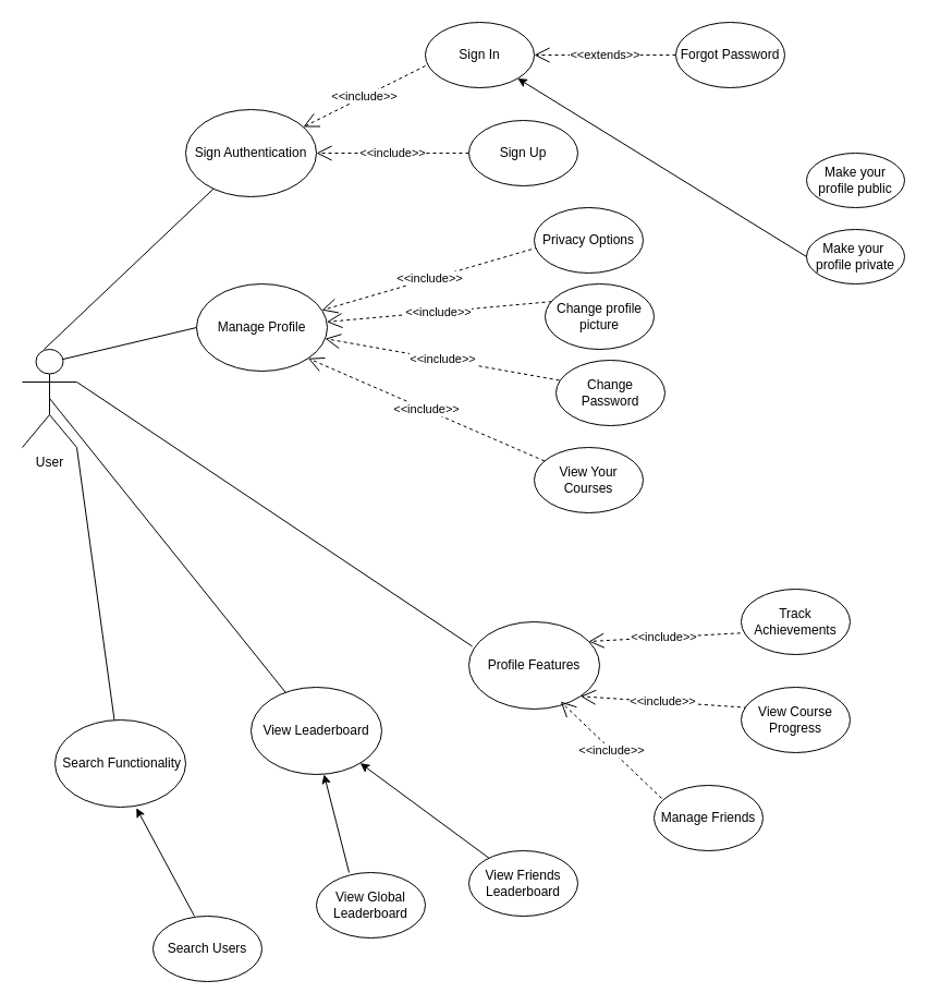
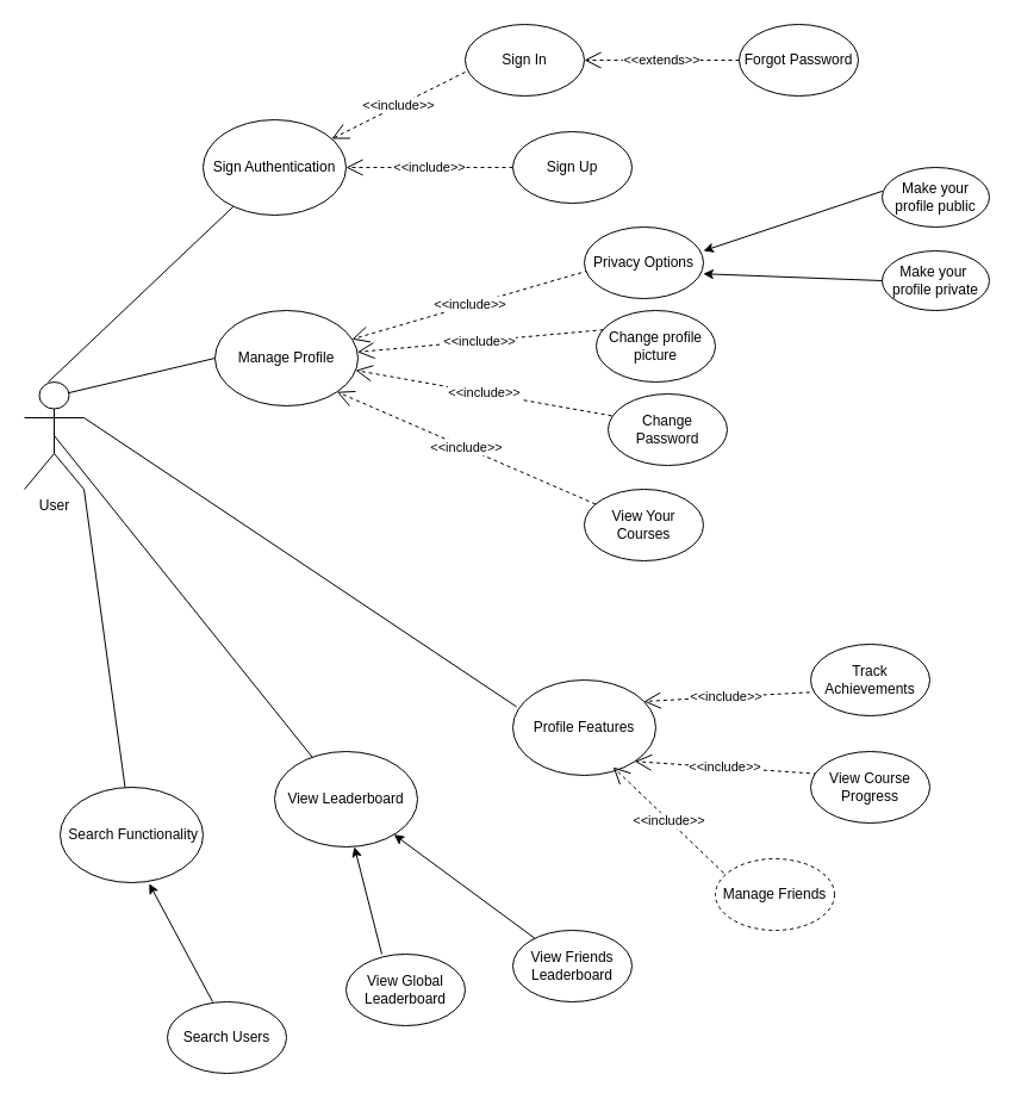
  <mxCell id="0" />
  <mxCell id="1" parent="0" />
  <mxCell id="2" value="User" style="shape=umlActor;verticalLabelPosition=bottom;verticalAlign=top;html=1;outlineConnect=0;" vertex="1" parent="1"><mxGeometry x="20" y="320" width="50" height="90" as="geometry" /></mxCell>
  <mxCell id="3" value="" style="endArrow=none;html=1;rounded=0;" edge="1" parent="1" target="4"><mxGeometry width="50" height="50" relative="1" as="geometry"><mxPoint x="40" y="320" as="sourcePoint" /><mxPoint x="180" y="150" as="targetPoint" /></mxGeometry></mxCell>
  <mxCell id="4" value="Sign Authentication" style="ellipse;whiteSpace=wrap;html=1;" vertex="1" parent="1"><mxGeometry x="170" y="100" width="120" height="80" as="geometry" /></mxCell>
  <mxCell id="5" value="Manage Profile" style="ellipse;whiteSpace=wrap;html=1;" vertex="1" parent="1"><mxGeometry x="180" y="260" width="120" height="80" as="geometry" /></mxCell>
  <mxCell id="6" value="" style="endArrow=none;html=1;rounded=0;entryX=0;entryY=0.5;entryDx=0;entryDy=0;exitX=0.75;exitY=0.1;exitDx=0;exitDy=0;exitPerimeter=0;" edge="1" parent="1" source="2" target="5"><mxGeometry width="50" height="50" relative="1" as="geometry"><mxPoint x="90" y="330" as="sourcePoint" /><mxPoint x="140" y="280" as="targetPoint" /><Array as="points" /></mxGeometry></mxCell>
  <mxCell id="7" value="Profile Features" style="ellipse;whiteSpace=wrap;html=1;" vertex="1" parent="1"><mxGeometry x="430" y="570" width="120" height="80" as="geometry" /></mxCell>
  <mxCell id="8" value="" style="endArrow=none;html=1;rounded=0;exitX=1;exitY=0.333;exitDx=0;exitDy=0;exitPerimeter=0;entryX=0.026;entryY=0.281;entryDx=0;entryDy=0;entryPerimeter=0;" edge="1" parent="1" source="2" target="7"><mxGeometry width="50" height="50" relative="1" as="geometry"><mxPoint x="90" y="360" as="sourcePoint" /><mxPoint x="140" y="310" as="targetPoint" /></mxGeometry></mxCell>
  <mxCell id="9" value="View Leaderboard" style="ellipse;whiteSpace=wrap;html=1;" vertex="1" parent="1"><mxGeometry x="230" y="630" width="120" height="80" as="geometry" /></mxCell>
  <mxCell id="10" value="" style="endArrow=none;html=1;rounded=0;exitX=0.5;exitY=0.5;exitDx=0;exitDy=0;exitPerimeter=0;" edge="1" parent="1" source="2" target="9"><mxGeometry width="50" height="50" relative="1" as="geometry"><mxPoint x="90" y="450" as="sourcePoint" /><mxPoint x="140" y="400" as="targetPoint" /></mxGeometry></mxCell>
  <mxCell id="11" value="&amp;nbsp;Search Functionality" style="ellipse;whiteSpace=wrap;html=1;" vertex="1" parent="1"><mxGeometry x="50" y="660" width="120" height="80" as="geometry" /></mxCell>
  <mxCell id="12" value="" style="endArrow=none;html=1;rounded=0;exitX=1;exitY=1;exitDx=0;exitDy=0;exitPerimeter=0;" edge="1" parent="1" source="2" target="11"><mxGeometry width="50" height="50" relative="1" as="geometry"><mxPoint x="50" y="520" as="sourcePoint" /><mxPoint x="100" y="470" as="targetPoint" /></mxGeometry></mxCell>
  <mxCell id="13" value="&amp;lt;&amp;lt;include&amp;gt;&amp;gt;" style="endArrow=open;endSize=12;dashed=1;html=1;rounded=0;" edge="1" parent="1" target="4"><mxGeometry width="160" relative="1" as="geometry"><mxPoint x="390" y="60" as="sourcePoint" /><mxPoint x="400" y="180" as="targetPoint" /></mxGeometry></mxCell>
  <mxCell id="14" value="Sign In" style="ellipse;whiteSpace=wrap;html=1;" vertex="1" parent="1"><mxGeometry x="390" y="20" width="100" height="60" as="geometry" /></mxCell>
  <mxCell id="15" value="&amp;lt;&amp;lt;include&amp;gt;&amp;gt;" style="endArrow=open;endSize=12;dashed=1;html=1;rounded=0;" edge="1" parent="1" target="4"><mxGeometry width="160" relative="1" as="geometry"><mxPoint x="430" y="140" as="sourcePoint" /><mxPoint x="290" y="156" as="targetPoint" /></mxGeometry></mxCell>
  <mxCell id="16" value="Sign Up" style="ellipse;whiteSpace=wrap;html=1;" vertex="1" parent="1"><mxGeometry x="430" y="110" width="100" height="60" as="geometry" /></mxCell>
  <mxCell id="17" value="&amp;lt;&amp;lt;extends&amp;gt;&amp;gt;" style="endArrow=open;endSize=12;dashed=1;html=1;rounded=0;" edge="1" parent="1" target="14"><mxGeometry width="160" relative="1" as="geometry"><mxPoint x="620" y="50" as="sourcePoint" /><mxPoint x="460" y="10" as="targetPoint" /></mxGeometry></mxCell>
  <mxCell id="18" value="Forgot Password" style="ellipse;whiteSpace=wrap;html=1;" vertex="1" parent="1"><mxGeometry x="620" y="20" width="100" height="60" as="geometry" /></mxCell>
  <mxCell id="19" value="&amp;lt;&amp;lt;include&amp;gt;&amp;gt;" style="endArrow=open;endSize=12;dashed=1;html=1;rounded=0;exitX=0.033;exitY=0.609;exitDx=0;exitDy=0;exitPerimeter=0;" edge="1" parent="1" source="20" target="5"><mxGeometry width="160" relative="1" as="geometry"><mxPoint x="432" y="230" as="sourcePoint" /><mxPoint x="320" y="286" as="targetPoint" /></mxGeometry></mxCell>
  <mxCell id="20" value="Privacy Options" style="ellipse;whiteSpace=wrap;html=1;" vertex="1" parent="1"><mxGeometry x="490" y="190" width="100" height="60" as="geometry" /></mxCell>
  <mxCell id="21" value="&amp;lt;&amp;lt;include&amp;gt;&amp;gt;" style="endArrow=open;endSize=12;dashed=1;html=1;rounded=0;exitX=0.06;exitY=0.27;exitDx=0;exitDy=0;exitPerimeter=0;" edge="1" parent="1" source="22" target="5"><mxGeometry width="160" relative="1" as="geometry"><mxPoint x="442" y="270" as="sourcePoint" /><mxPoint x="323" y="281" as="targetPoint" /></mxGeometry></mxCell>
  <mxCell id="22" value="Change profile picture" style="ellipse;whiteSpace=wrap;html=1;" vertex="1" parent="1"><mxGeometry x="500" y="260" width="100" height="60" as="geometry" /></mxCell>
  <mxCell id="23" value="&amp;lt;&amp;lt;include&amp;gt;&amp;gt;" style="endArrow=open;endSize=12;dashed=1;html=1;rounded=0;exitX=0.03;exitY=0.306;exitDx=0;exitDy=0;exitPerimeter=0;" edge="1" parent="1" source="24" target="5"><mxGeometry width="160" relative="1" as="geometry"><mxPoint x="440" y="340" as="sourcePoint" /><mxPoint x="330" y="296" as="targetPoint" /></mxGeometry></mxCell>
  <mxCell id="24" value="Change Password" style="ellipse;whiteSpace=wrap;html=1;" vertex="1" parent="1"><mxGeometry x="510" y="330" width="100" height="60" as="geometry" /></mxCell>
  <mxCell id="25" value="View Your Courses" style="ellipse;whiteSpace=wrap;html=1;" vertex="1" parent="1"><mxGeometry x="490" y="410" width="100" height="60" as="geometry" /></mxCell>
  <mxCell id="26" value="&amp;lt;&amp;lt;include&amp;gt;&amp;gt;" style="endArrow=open;endSize=12;dashed=1;html=1;rounded=0;entryX=1;entryY=1;entryDx=0;entryDy=0;" edge="1" parent="1" source="25" target="5"><mxGeometry width="160" relative="1" as="geometry"><mxPoint x="531" y="421" as="sourcePoint" /><mxPoint x="323" y="321" as="targetPoint" /></mxGeometry></mxCell>
  <mxCell id="27" value="&amp;lt;&amp;lt;include&amp;gt;&amp;gt;" style="endArrow=open;endSize=12;dashed=1;html=1;rounded=0;exitX=-0.008;exitY=0.672;exitDx=0;exitDy=0;exitPerimeter=0;" edge="1" parent="1" source="30"><mxGeometry width="160" relative="1" as="geometry"><mxPoint x="690" y="570" as="sourcePoint" /><mxPoint x="540" y="588" as="targetPoint" /></mxGeometry></mxCell>
  <mxCell id="28" value="&amp;lt;&amp;lt;include&amp;gt;&amp;gt;" style="endArrow=open;endSize=12;dashed=1;html=1;rounded=0;entryX=1;entryY=1;entryDx=0;entryDy=0;exitX=0.053;exitY=0.311;exitDx=0;exitDy=0;exitPerimeter=0;" edge="1" parent="1" source="31" target="7"><mxGeometry width="160" relative="1" as="geometry"><mxPoint x="680" y="650" as="sourcePoint" /><mxPoint x="520" y="678" as="targetPoint" /></mxGeometry></mxCell>
  <mxCell id="29" value="&amp;lt;&amp;lt;include&amp;gt;&amp;gt;" style="endArrow=open;endSize=12;dashed=1;html=1;rounded=0;entryX=0.702;entryY=0.914;entryDx=0;entryDy=0;entryPerimeter=0;exitX=0.07;exitY=0.2;exitDx=0;exitDy=0;exitPerimeter=0;" edge="1" parent="1" source="32" target="7"><mxGeometry width="160" relative="1" as="geometry"><mxPoint x="610" y="750" as="sourcePoint" /><mxPoint x="520" y="660" as="targetPoint" /></mxGeometry></mxCell>
  <mxCell id="30" value="Track Achievements" style="ellipse;whiteSpace=wrap;html=1;" vertex="1" parent="1"><mxGeometry x="680" y="540" width="100" height="60" as="geometry" /></mxCell>
  <mxCell id="31" value="View Course Progress" style="ellipse;whiteSpace=wrap;html=1;" vertex="1" parent="1"><mxGeometry x="680" y="630" width="100" height="60" as="geometry" /></mxCell>
- <mxCell id="32" value="Manage Friends" style="ellipse;whiteSpace=wrap;html=1;" vertex="1" parent="1"><mxGeometry x="600" y="720" width="100" height="60" as="geometry" /></mxCell>
+ <mxCell id="32" value="Manage Friends" style="ellipse;whiteSpace=wrap;html=1;dashed=1;" vertex="1" parent="1"><mxGeometry x="600" y="720" width="100" height="60" as="geometry" /></mxCell>
  <mxCell id="33" value="View Friends Leaderboard" style="ellipse;whiteSpace=wrap;html=1;" vertex="1" parent="1"><mxGeometry x="430" y="780" width="100" height="60" as="geometry" /></mxCell>
  <mxCell id="34" value="View Global Leaderboard" style="ellipse;whiteSpace=wrap;html=1;" vertex="1" parent="1"><mxGeometry x="290" y="800" width="100" height="60" as="geometry" /></mxCell>
  <mxCell id="35" value="Search Users" style="ellipse;whiteSpace=wrap;html=1;" vertex="1" parent="1"><mxGeometry x="140" y="840" width="100" height="60" as="geometry" /></mxCell>
  <mxCell id="36" value="Make your profile public" style="ellipse;whiteSpace=wrap;html=1;" vertex="1" parent="1"><mxGeometry x="740" y="140" width="90" height="50" as="geometry" /></mxCell>
  <mxCell id="37" value="Make your&amp;nbsp; profile private" style="ellipse;whiteSpace=wrap;html=1;" vertex="1" parent="1"><mxGeometry x="740" y="210" width="90" height="50" as="geometry" /></mxCell>
  <mxCell id="38" value="" style="endArrow=classic;html=1;rounded=0;entryX=0.623;entryY=1.011;entryDx=0;entryDy=0;entryPerimeter=0;" edge="1" parent="1" target="11"><mxGeometry width="50" height="50" relative="1" as="geometry"><mxPoint x="178" y="840" as="sourcePoint" /><mxPoint x="120" y="750" as="targetPoint" /></mxGeometry></mxCell>
  <mxCell id="39" value="" style="endArrow=classic;html=1;rounded=0;entryX=0.623;entryY=1.011;entryDx=0;entryDy=0;entryPerimeter=0;exitX=0.3;exitY=0;exitDx=0;exitDy=0;exitPerimeter=0;" edge="1" parent="1" source="34"><mxGeometry width="50" height="50" relative="1" as="geometry"><mxPoint x="350" y="814" as="sourcePoint" /><mxPoint x="297" y="710" as="targetPoint" /></mxGeometry></mxCell>
  <mxCell id="40" value="" style="endArrow=classic;html=1;rounded=0;" edge="1" parent="1" source="33" target="9"><mxGeometry width="50" height="50" relative="1" as="geometry"><mxPoint x="403" y="784" as="sourcePoint" /><mxPoint x="350" y="680" as="targetPoint" /></mxGeometry></mxCell>
- <mxCell id="42" value="" style="endArrow=classic;html=1;rounded=0;exitX=0;exitY=0.5;exitDx=0;exitDy=0;" edge="1" parent="1" source="37" target="14"><mxGeometry width="50" height="50" relative="1" as="geometry"><mxPoint x="700" y="334" as="sourcePoint" /><mxPoint x="647" y="230" as="targetPoint" /></mxGeometry></mxCell>
+ <mxCell id="41" value="" style="endArrow=classic;html=1;rounded=0;entryX=1;entryY=0.333;entryDx=0;entryDy=0;entryPerimeter=0;exitX=0.004;exitY=0.396;exitDx=0;exitDy=0;exitPerimeter=0;" edge="1" parent="1" source="36" target="20"><mxGeometry width="50" height="50" relative="1" as="geometry"><mxPoint x="620" y="170" as="sourcePoint" /><mxPoint x="670" y="120" as="targetPoint" /></mxGeometry></mxCell>
+ <mxCell id="42" value="" style="endArrow=classic;html=1;rounded=0;entryX=0.998;entryY=0.654;entryDx=0;entryDy=0;entryPerimeter=0;exitX=0;exitY=0.5;exitDx=0;exitDy=0;" edge="1" parent="1" source="37" target="20"><mxGeometry width="50" height="50" relative="1" as="geometry"><mxPoint x="700" y="334" as="sourcePoint" /><mxPoint x="647" y="230" as="targetPoint" /></mxGeometry></mxCell>
